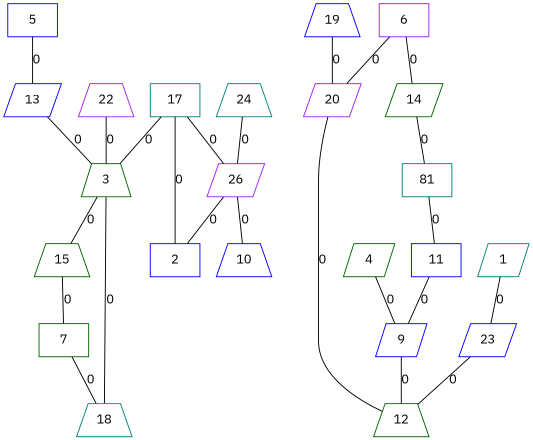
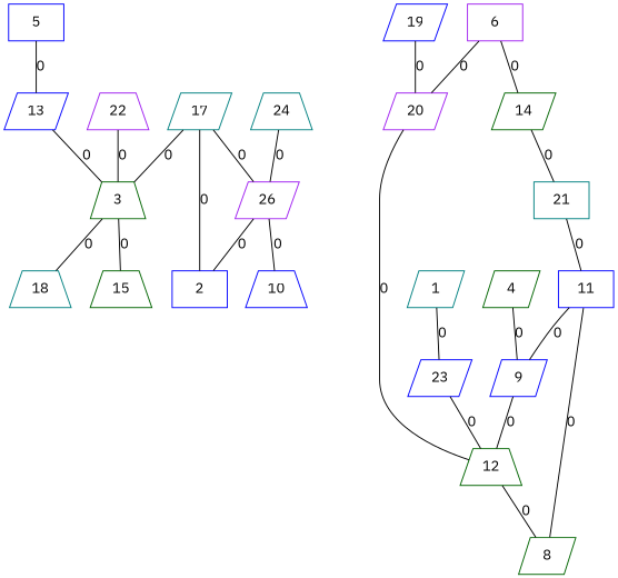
  graph {
    fontname="IBM Plex Sans"
    node [color=blue fontname="IBM Plex Sans" shape=parallelogram]
    edge [fontname="IBM Plex Sans"]
    5 [shape=box]
    13
    3 [color=darkgreen shape=trapezium]
    15 [color=darkgreen shape=trapezium]
    18 [color=teal shape=trapezium]
-   7 [color=darkgreen shape=box]
    6 [color=purple shape=box]
    14 [color=darkgreen]
    20 [color=purple]
-   21 [color=teal shape=box label=81]
+   21 [color=teal shape=box]
    12 [color=darkgreen shape=trapezium]
    11 [shape=box]
+   8 [color=darkgreen]
    9
    1 [color=teal]
    23
    n17 [color=purple label=26]
    10 [shape=trapezium]
    2 [shape=box]
    4 [color=darkgreen]
-   17 [color=teal shape=box]
-   19 [shape=trapezium]
+   17 [color=teal]
+   19
    22 [color=purple shape=trapezium]
    24 [color=teal shape=trapezium]
    5 -- 13 [label=0]
    13 -- 3 [label=0]
    3 -- 15 [label=0]
    3 -- 18 [label=0]
-   15 -- 7 [label=0]
-   7 -- 18 [label=0]
    6 -- 14 [label=0]
    6 -- 20 [label=0]
    14 -- 21 [label=0]
    20 -- 12 [label=0]
    21 -- 11 [label=0]
+   12 -- 8 [label=0]
+   11 -- 8 [label=0]
    11 -- 9 [label=0]
    9 -- 12 [label=0]
    1 -- 23 [label=0]
    23 -- 12 [label=0]
    n17 -- 10 [label=0]
    n17 -- 2 [label=0]
    4 -- 9 [label=0]
    17 -- 3 [label=0]
    17 -- n17 [label=0]
    17 -- 2 [label=0]
    19 -- 20 [label=0]
    22 -- 3 [label=0]
    24 -- n17 [label=0]
  }
